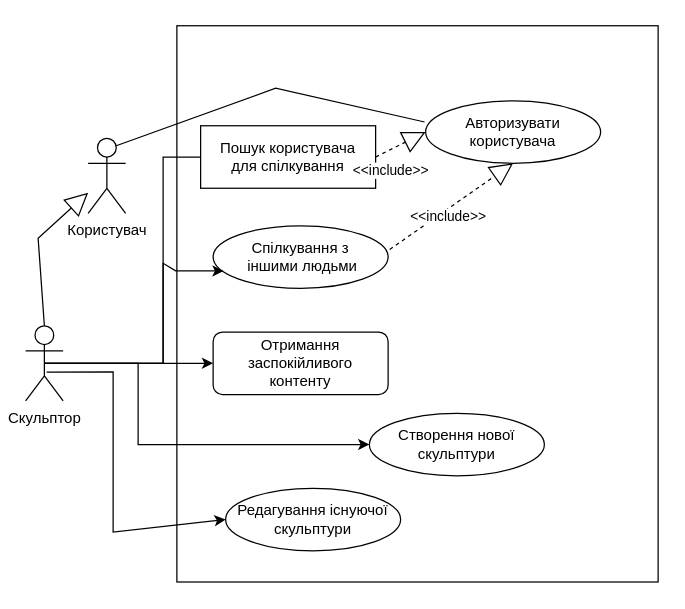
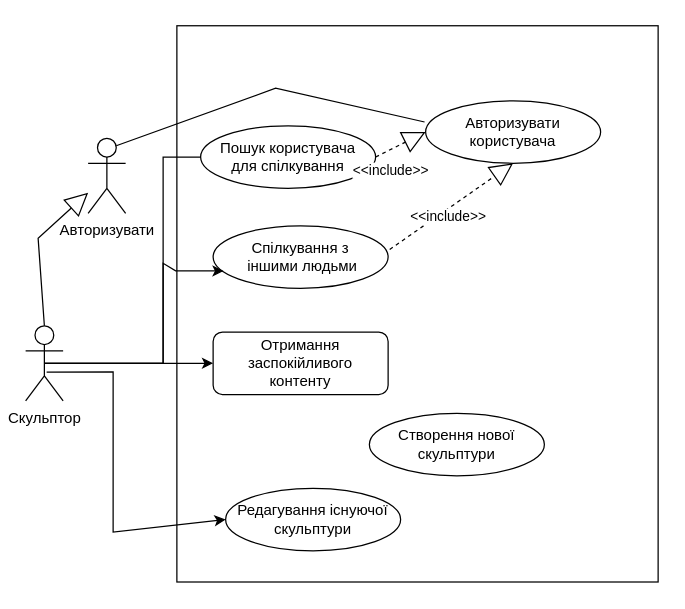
  <mxCell id="0" />
  <mxCell id="1" parent="0" />
- <mxCell id="2" value="Користувач" style="shape=umlActor;verticalLabelPosition=bottom;verticalAlign=top;html=1;" parent="1" vertex="1"><mxGeometry x="70" y="110" width="30" height="60" as="geometry" /></mxCell>
+ <mxCell id="2" value="Авторизувати" style="shape=umlActor;verticalLabelPosition=bottom;verticalAlign=top;html=1;" parent="1" vertex="1"><mxGeometry x="70" y="110" width="30" height="60" as="geometry" /></mxCell>
  <mxCell id="3" value="Скульптор" style="shape=umlActor;verticalLabelPosition=bottom;verticalAlign=top;html=1;" parent="1" vertex="1"><mxGeometry x="20" y="260" width="30" height="60" as="geometry" /></mxCell>
  <mxCell id="4" value="" style="rounded=0;whiteSpace=wrap;html=1;" parent="1" vertex="1"><mxGeometry x="141" y="20" width="385" height="445" as="geometry" /></mxCell>
  <mxCell id="5" value="Авторизувати&lt;br&gt;користувача" style="ellipse;whiteSpace=wrap;html=1;" parent="1" vertex="1"><mxGeometry x="340" y="80" width="140" height="50" as="geometry" /></mxCell>
  <mxCell id="6" value="Створення нової скульптури" style="ellipse;whiteSpace=wrap;html=1;" parent="1" vertex="1"><mxGeometry x="295" y="330" width="140" height="50" as="geometry" /></mxCell>
  <mxCell id="7" value="Редагування існуючої скульптури" style="ellipse;whiteSpace=wrap;html=1;" parent="1" vertex="1"><mxGeometry x="180" y="390" width="140" height="50" as="geometry" /></mxCell>
- <mxCell id="8" value="Пошук користувача &lt;br&gt;для спілкування" style="whiteSpace=wrap;html=1;rounded=0;" parent="1" vertex="1"><mxGeometry x="160" y="100" width="140" height="50" as="geometry" /></mxCell>
+ <mxCell id="8" value="Пошук користувача &lt;br&gt;для спілкування" style="ellipse;whiteSpace=wrap;html=1;" parent="1" vertex="1"><mxGeometry x="160" y="100" width="140" height="50" as="geometry" /></mxCell>
  <mxCell id="9" value="Спілкування з&lt;br&gt;&amp;nbsp;іншими людьми" style="ellipse;whiteSpace=wrap;html=1;" parent="1" vertex="1"><mxGeometry x="170" y="180" width="140" height="50" as="geometry" /></mxCell>
  <mxCell id="10" value="&amp;lt;&amp;lt;include&amp;gt;&amp;gt;" style="endArrow=block;endSize=16;endFill=0;html=1;rounded=0;exitX=1;exitY=0.5;exitDx=0;exitDy=0;entryX=0;entryY=0.5;entryDx=0;entryDy=0;dashed=1;" parent="1" source="8" target="5" edge="1"><mxGeometry x="-0.727" y="-15" width="160" relative="1" as="geometry"><mxPoint x="300" y="185" as="sourcePoint" /><mxPoint x="361" y="143" as="targetPoint" /><mxPoint as="offset" /></mxGeometry></mxCell>
  <mxCell id="11" value="&amp;lt;&amp;lt;include&amp;gt;&amp;gt;" style="endArrow=block;endSize=16;endFill=0;html=1;rounded=0;exitX=1.009;exitY=0.38;exitDx=0;exitDy=0;entryX=0.5;entryY=1;entryDx=0;entryDy=0;dashed=1;exitPerimeter=0;" parent="1" source="9" target="5" edge="1"><mxGeometry x="-0.122" y="-5" width="160" relative="1" as="geometry"><mxPoint x="334" y="320" as="sourcePoint" /><mxPoint x="391" y="195" as="targetPoint" /><mxPoint as="offset" /></mxGeometry></mxCell>
  <mxCell id="12" style="rounded=0;orthogonalLoop=1;jettySize=auto;html=1;entryX=0;entryY=0.5;entryDx=0;entryDy=0;exitX=0.56;exitY=0.617;exitDx=0;exitDy=0;exitPerimeter=0;" parent="1" source="3" target="7" edge="1"><mxGeometry relative="1" as="geometry"><mxPoint x="90" y="262" as="sourcePoint" /><mxPoint x="170" y="275" as="targetPoint" /><Array as="points"><mxPoint x="90" y="297" /><mxPoint x="90" y="425" /></Array></mxGeometry></mxCell>
- <mxCell id="13" style="rounded=0;orthogonalLoop=1;jettySize=auto;html=1;entryX=0;entryY=0.5;entryDx=0;entryDy=0;exitX=0.5;exitY=0.5;exitDx=0;exitDy=0;exitPerimeter=0;" parent="1" source="3" target="6" edge="1"><mxGeometry relative="1" as="geometry"><mxPoint x="67" y="307" as="sourcePoint" /><mxPoint x="180" y="385" as="targetPoint" /><Array as="points"><mxPoint x="110" y="290" /><mxPoint x="110" y="355" /></Array></mxGeometry></mxCell>
  <mxCell id="14" style="rounded=0;orthogonalLoop=1;jettySize=auto;html=1;entryX=0.06;entryY=0.724;entryDx=0;entryDy=0;exitX=0.5;exitY=0.5;exitDx=0;exitDy=0;exitPerimeter=0;entryPerimeter=0;" parent="1" source="3" target="9" edge="1"><mxGeometry relative="1" as="geometry"><mxPoint x="20" y="-10" as="sourcePoint" /><mxPoint x="133" y="68" as="targetPoint" /><Array as="points"><mxPoint x="130" y="290" /><mxPoint x="130" y="210" /><mxPoint x="140" y="216" /><mxPoint x="150" y="216" /></Array></mxGeometry></mxCell>
  <mxCell id="15" style="rounded=0;orthogonalLoop=1;jettySize=auto;html=1;entryX=0;entryY=0.5;entryDx=0;entryDy=0;exitX=0.5;exitY=0.5;exitDx=0;exitDy=0;exitPerimeter=0;endArrow=none;" parent="1" source="3" target="8" edge="1"><mxGeometry relative="1" as="geometry"><mxPoint x="87" y="327" as="sourcePoint" /><mxPoint x="200" y="405" as="targetPoint" /><Array as="points"><mxPoint x="130" y="290" /><mxPoint x="130" y="210" /><mxPoint x="130" y="125" /></Array></mxGeometry></mxCell>
  <mxCell id="16" value="&lt;br&gt;" style="endArrow=block;endSize=16;endFill=0;html=1;rounded=0;exitX=0.5;exitY=0;exitDx=0;exitDy=0;exitPerimeter=0;" parent="1" source="3" target="2" edge="1"><mxGeometry x="0.348" y="-30" width="160" relative="1" as="geometry"><mxPoint x="50" y="260" as="sourcePoint" /><mxPoint x="0" y="158" as="targetPoint" /><mxPoint as="offset" /><Array as="points"><mxPoint x="30" y="190" /></Array></mxGeometry></mxCell>
  <mxCell id="17" value="" style="endArrow=none;html=1;rounded=0;exitX=0.75;exitY=0.1;exitDx=0;exitDy=0;exitPerimeter=0;entryX=-0.006;entryY=0.34;entryDx=0;entryDy=0;entryPerimeter=0;" parent="1" source="2" target="5" edge="1"><mxGeometry width="50" height="50" relative="1" as="geometry"><mxPoint x="0" y="142" as="sourcePoint" /><mxPoint x="399" y="82" as="targetPoint" /><Array as="points"><mxPoint x="220" y="70" /></Array></mxGeometry></mxCell>
  <mxCell id="18" value="Отримання заспокійливого &lt;br&gt;контенту" style="whiteSpace=wrap;html=1;rounded=1;" parent="1" vertex="1"><mxGeometry x="170" y="265" width="140" height="50" as="geometry" /></mxCell>
  <mxCell id="19" style="rounded=0;orthogonalLoop=1;jettySize=auto;html=1;entryX=0;entryY=0.5;entryDx=0;entryDy=0;exitX=0.5;exitY=0.5;exitDx=0;exitDy=0;exitPerimeter=0;" parent="1" source="3" target="18" edge="1"><mxGeometry relative="1" as="geometry"><mxPoint x="45" y="300" as="sourcePoint" /><mxPoint x="188" y="226" as="targetPoint" /></mxGeometry></mxCell>
